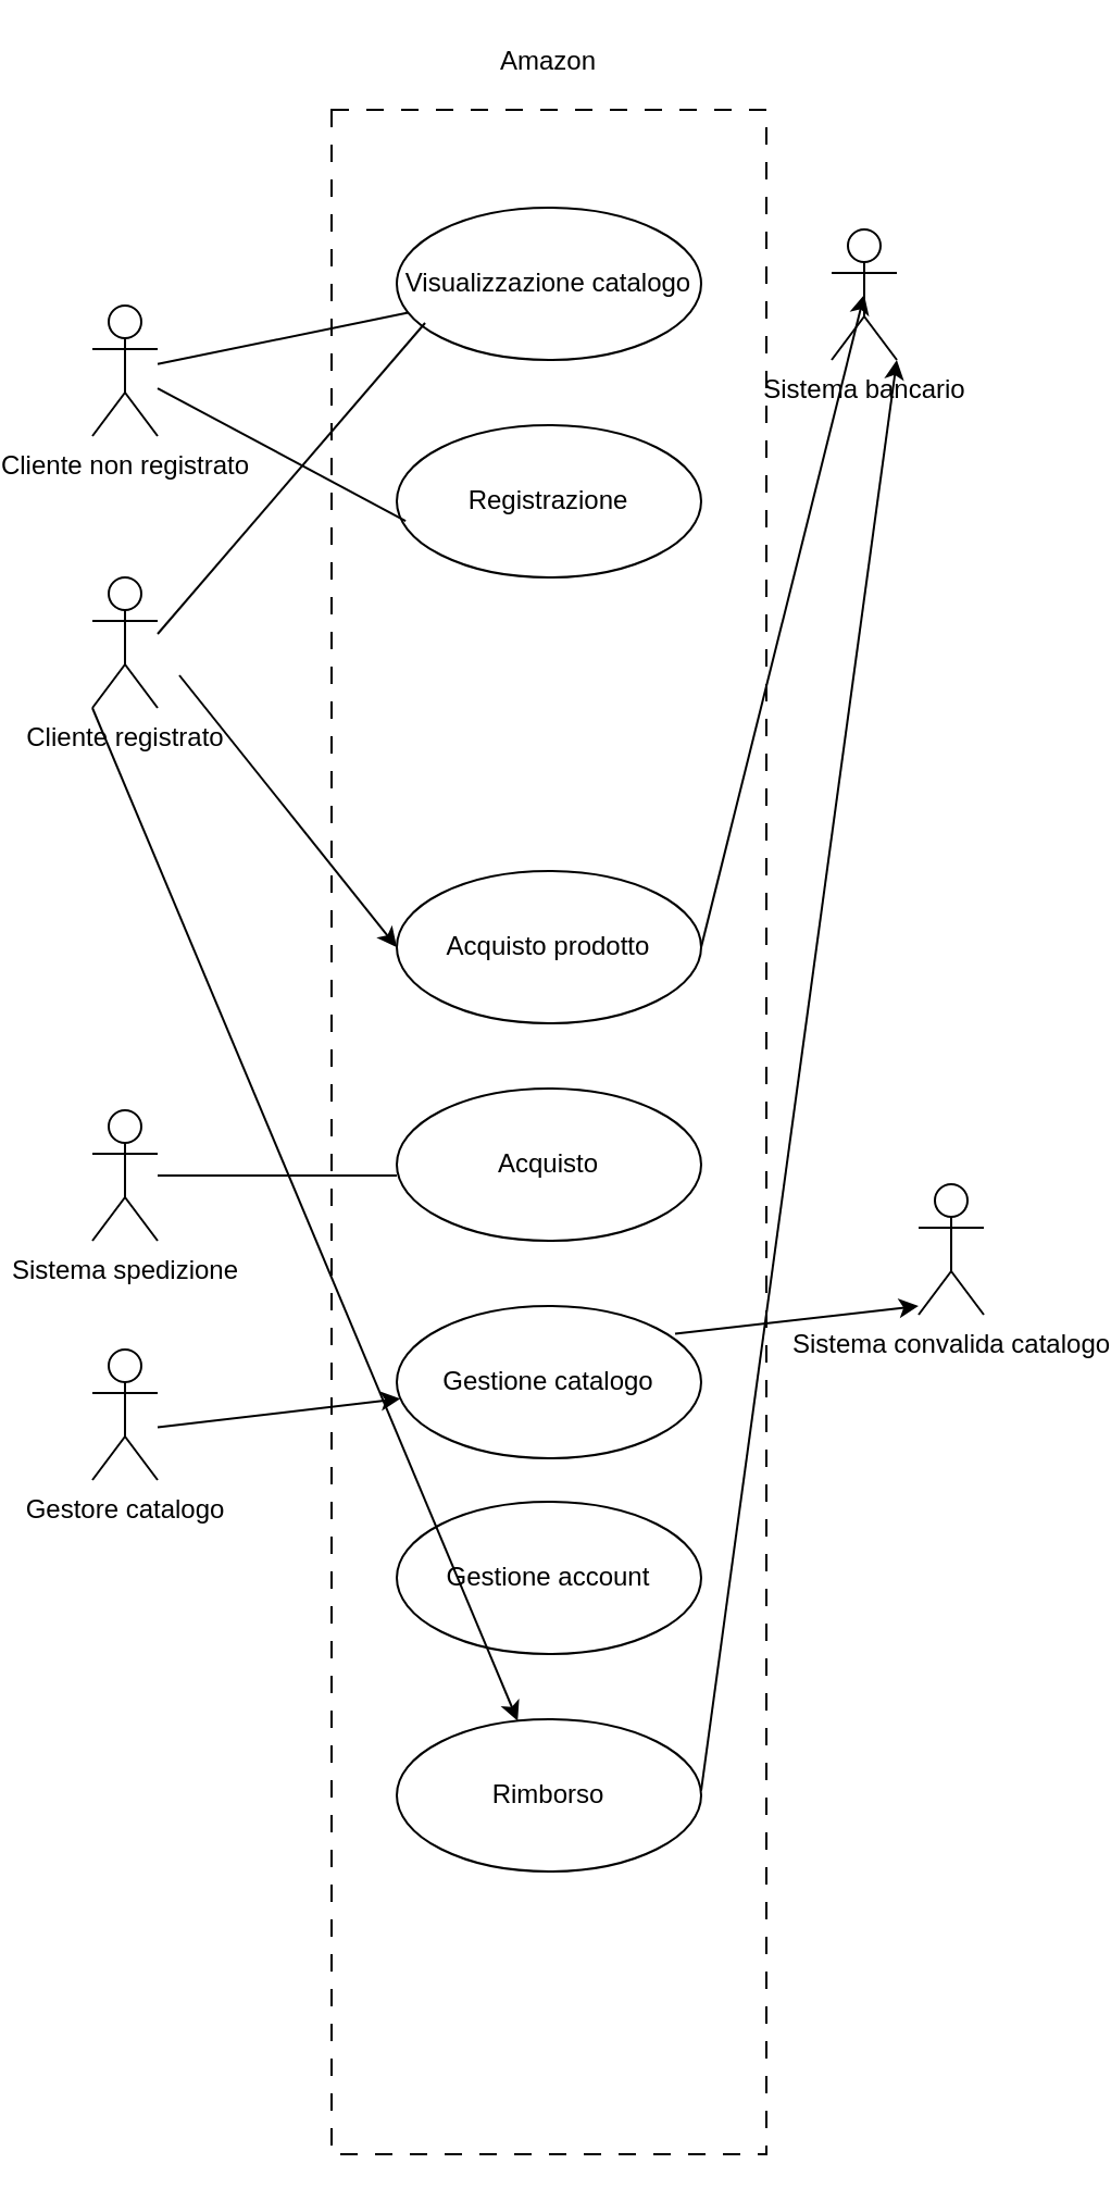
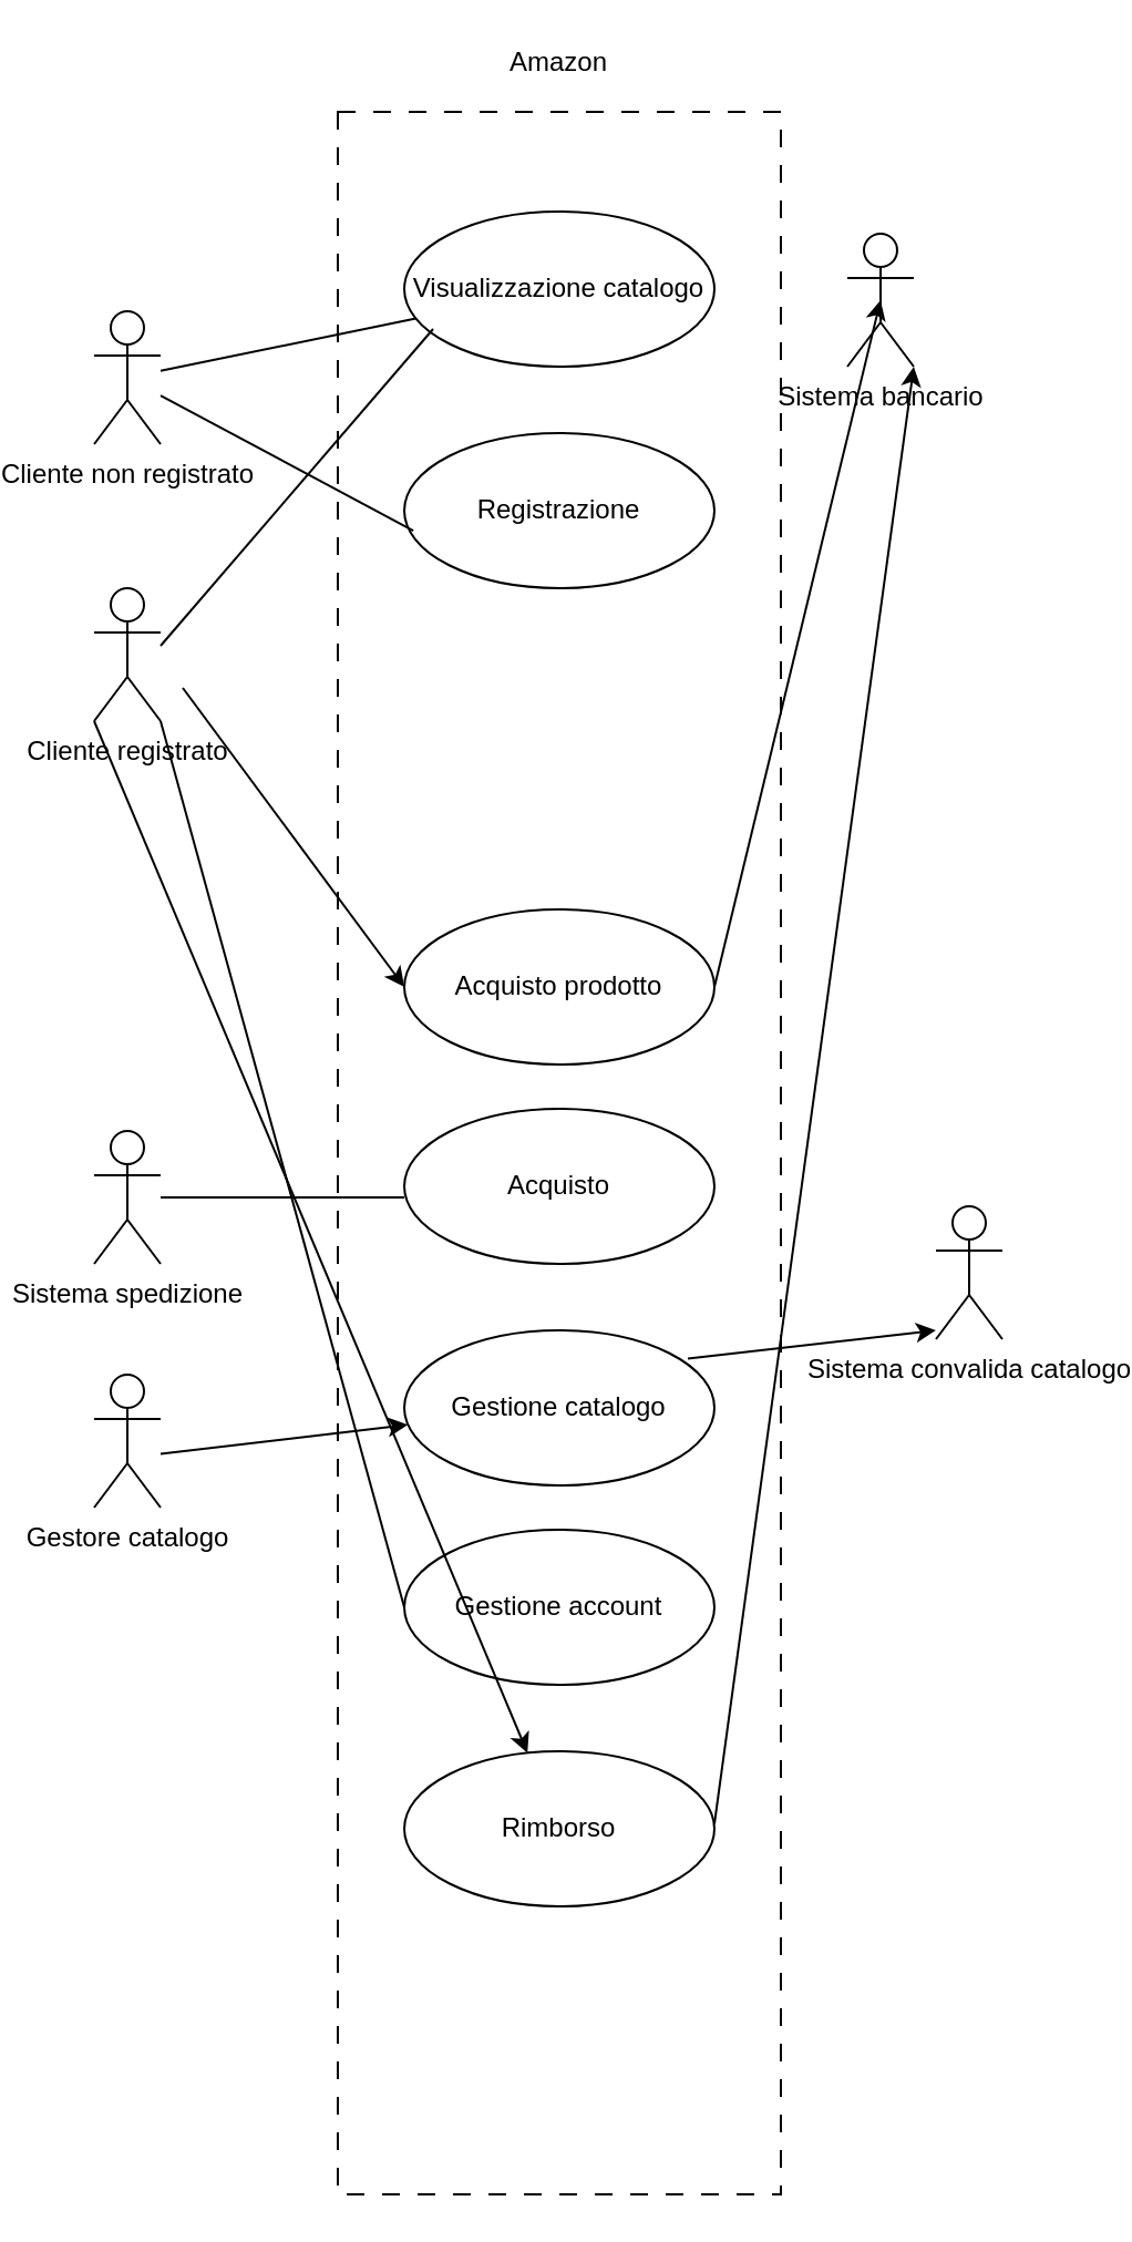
  <mxCell id="0" />
  <mxCell id="1" parent="0" />
  <mxCell id="2" value="" style="rounded=0;whiteSpace=wrap;html=1;dashed=1;dashPattern=8 8;" parent="1" vertex="1"><mxGeometry x="130" y="50" width="200" height="940" as="geometry" /></mxCell>
  <mxCell id="3" value="Cliente non registrato&lt;div&gt;&lt;br&gt;&lt;/div&gt;" style="shape=umlActor;verticalLabelPosition=bottom;verticalAlign=top;html=1;outlineConnect=0;" parent="1" vertex="1"><mxGeometry x="20" y="140" width="30" height="60" as="geometry" /></mxCell>
  <mxCell id="4" value="Cliente registrato&lt;div&gt;&lt;br&gt;&lt;div&gt;&lt;br&gt;&lt;/div&gt;&lt;/div&gt;" style="shape=umlActor;verticalLabelPosition=bottom;verticalAlign=top;html=1;outlineConnect=0;" parent="1" vertex="1"><mxGeometry x="20" y="265" width="30" height="60" as="geometry" /></mxCell>
  <mxCell id="5" value="Visuali&lt;span style=&quot;background-color: transparent; color: light-dark(rgb(0, 0, 0), rgb(255, 255, 255));&quot;&gt;zzazione catalogo&lt;/span&gt;" style="ellipse;whiteSpace=wrap;html=1;" parent="1" vertex="1"><mxGeometry x="160" y="95" width="140" height="70" as="geometry" /></mxCell>
  <mxCell id="6" value="Registrazione" style="ellipse;whiteSpace=wrap;html=1;" parent="1" vertex="1"><mxGeometry x="160" y="195" width="140" height="70" as="geometry" /></mxCell>
  <mxCell id="7" value="Amazon&lt;div&gt;&lt;br&gt;&lt;/div&gt;" style="text;html=1;align=center;verticalAlign=middle;whiteSpace=wrap;rounded=0;" parent="1" vertex="1"><mxGeometry x="200" y="20" width="60" height="30" as="geometry" /></mxCell>
  <mxCell id="8" style="edgeStyle=orthogonalEdgeStyle;rounded=0;orthogonalLoop=1;jettySize=auto;html=1;exitX=0.5;exitY=1;exitDx=0;exitDy=0;" parent="1" source="2" target="2" edge="1"><mxGeometry relative="1" as="geometry" /></mxCell>
  <mxCell id="9" style="edgeStyle=orthogonalEdgeStyle;rounded=0;orthogonalLoop=1;jettySize=auto;html=1;exitX=0.5;exitY=1;exitDx=0;exitDy=0;" parent="1" source="2" target="2" edge="1"><mxGeometry relative="1" as="geometry" /></mxCell>
  <mxCell id="10" value="" style="endArrow=none;html=1;rounded=0;" parent="1" source="3" target="5" edge="1"><mxGeometry width="50" height="50" relative="1" as="geometry"><mxPoint x="60" y="310" as="sourcePoint" /><mxPoint x="110" y="260" as="targetPoint" /></mxGeometry></mxCell>
  <mxCell id="11" value="" style="endArrow=none;html=1;rounded=0;entryX=0.029;entryY=0.629;entryDx=0;entryDy=0;entryPerimeter=0;" parent="1" source="3" target="6" edge="1"><mxGeometry width="50" height="50" relative="1" as="geometry"><mxPoint x="60" y="310" as="sourcePoint" /><mxPoint x="237" y="280" as="targetPoint" /></mxGeometry></mxCell>
  <mxCell id="12" value="" style="endArrow=none;html=1;rounded=0;entryX=0.093;entryY=0.757;entryDx=0;entryDy=0;entryPerimeter=0;" parent="1" target="5" edge="1"><mxGeometry width="50" height="50" relative="1" as="geometry"><mxPoint x="50" y="291" as="sourcePoint" /><mxPoint x="163" y="309" as="targetPoint" /></mxGeometry></mxCell>
- <mxCell id="13" value="Acquisto prodotto" style="ellipse;whiteSpace=wrap;html=1;" parent="1" vertex="1"><mxGeometry x="160" y="400" width="140" height="70" as="geometry" /></mxCell>
+ <mxCell id="13" value="Acquisto prodotto" style="ellipse;whiteSpace=wrap;html=1;" parent="1" vertex="1"><mxGeometry x="160" y="410" width="140" height="70" as="geometry" /></mxCell>
  <mxCell id="14" value="&lt;div&gt;Sistema bancario&lt;/div&gt;" style="shape=umlActor;verticalLabelPosition=bottom;verticalAlign=top;html=1;outlineConnect=0;" parent="1" vertex="1"><mxGeometry x="360" y="105" width="30" height="60" as="geometry" /></mxCell>
  <mxCell id="15" value="" style="endArrow=classic;html=1;rounded=0;entryX=0;entryY=0.5;entryDx=0;entryDy=0;" parent="1" target="13" edge="1"><mxGeometry width="50" height="50" relative="1" as="geometry"><mxPoint x="60" y="310" as="sourcePoint" /><mxPoint x="120" y="300" as="targetPoint" /></mxGeometry></mxCell>
  <mxCell id="16" value="" style="endArrow=classic;html=1;rounded=0;exitX=1;exitY=0.5;exitDx=0;exitDy=0;entryX=0.5;entryY=0.5;entryDx=0;entryDy=0;entryPerimeter=0;" parent="1" source="13" target="14" edge="1"><mxGeometry width="50" height="50" relative="1" as="geometry"><mxPoint x="290" y="400" as="sourcePoint" /><mxPoint x="380" y="190" as="targetPoint" /></mxGeometry></mxCell>
  <mxCell id="17" value="Sistema spedizione&lt;div&gt;&lt;br&gt;&lt;/div&gt;" style="shape=umlActor;verticalLabelPosition=bottom;verticalAlign=top;html=1;outlineConnect=0;" parent="1" vertex="1"><mxGeometry x="20" y="510" width="30" height="60" as="geometry" /></mxCell>
  <mxCell id="18" value="Acquisto" style="ellipse;whiteSpace=wrap;html=1;" parent="1" vertex="1"><mxGeometry x="160" y="500" width="140" height="70" as="geometry" /></mxCell>
  <mxCell id="19" value="" style="edgeStyle=orthogonalEdgeStyle;rounded=0;orthogonalLoop=1;jettySize=auto;html=1;endArrow=none;endFill=0;" parent="1" source="20" target="17" edge="1"><mxGeometry relative="1" as="geometry" /></mxCell>
  <mxCell id="20" value="" style="line;strokeWidth=1;fillColor=none;align=left;verticalAlign=middle;spacingTop=-1;spacingLeft=3;spacingRight=3;rotatable=0;labelPosition=right;points=[];portConstraint=eastwest;strokeColor=inherit;" parent="1" vertex="1"><mxGeometry x="120" y="536" width="40" height="8" as="geometry" /></mxCell>
  <mxCell id="21" value="Gestione catalogo" style="ellipse;whiteSpace=wrap;html=1;" parent="1" vertex="1"><mxGeometry x="160" y="600" width="140" height="70" as="geometry" /></mxCell>
  <mxCell id="22" value="Gestore catalogo" style="shape=umlActor;verticalLabelPosition=bottom;verticalAlign=top;html=1;" parent="1" vertex="1"><mxGeometry x="20" y="620" width="30" height="60" as="geometry" /></mxCell>
  <mxCell id="23" value="" style="endArrow=classic;html=1;rounded=0;" parent="1" target="21" edge="1"><mxGeometry width="50" height="50" relative="1" as="geometry"><mxPoint x="50" y="655.79" as="sourcePoint" /><mxPoint x="110" y="650" as="targetPoint" /></mxGeometry></mxCell>
  <mxCell id="24" value="Sistema convalida catalogo&lt;div&gt;&lt;br&gt;&lt;/div&gt;" style="shape=umlActor;verticalLabelPosition=bottom;verticalAlign=top;html=1;" parent="1" vertex="1"><mxGeometry x="400" y="544" width="30" height="60" as="geometry" /></mxCell>
  <mxCell id="25" value="" style="endArrow=classic;html=1;rounded=0;" parent="1" edge="1"><mxGeometry width="50" height="50" relative="1" as="geometry"><mxPoint x="288" y="612.79" as="sourcePoint" /><mxPoint x="400" y="600" as="targetPoint" /></mxGeometry></mxCell>
  <mxCell id="26" value="Gestione account" style="ellipse;whiteSpace=wrap;html=1;" vertex="1" parent="1"><mxGeometry x="160" y="690" width="140" height="70" as="geometry" /></mxCell>
+ <mxCell id="27" value="" style="endArrow=none;html=1;rounded=0;exitX=1;exitY=1;exitDx=0;exitDy=0;exitPerimeter=0;entryX=0;entryY=0.5;entryDx=0;entryDy=0;endFill=0;" edge="1" parent="1" target="26" source="4"><mxGeometry width="50" height="50" relative="1" as="geometry"><mxPoint x="50" y="745.79" as="sourcePoint" /><mxPoint x="110" y="740" as="targetPoint" /></mxGeometry></mxCell>
  <mxCell id="28" value="Rimborso" style="ellipse;whiteSpace=wrap;html=1;" vertex="1" parent="1"><mxGeometry x="160" y="790" width="140" height="70" as="geometry" /></mxCell>
  <mxCell id="29" value="" style="endArrow=classic;html=1;rounded=0;exitX=0;exitY=1;exitDx=0;exitDy=0;exitPerimeter=0;" edge="1" parent="1" target="28" source="4"><mxGeometry width="50" height="50" relative="1" as="geometry"><mxPoint x="50" y="845.79" as="sourcePoint" /><mxPoint x="110" y="840" as="targetPoint" /></mxGeometry></mxCell>
  <mxCell id="30" value="" style="endArrow=classic;html=1;rounded=0;entryX=1;entryY=1;entryDx=0;entryDy=0;entryPerimeter=0;" edge="1" parent="1" target="14"><mxGeometry width="50" height="50" relative="1" as="geometry"><mxPoint x="300" y="822.79" as="sourcePoint" /><mxPoint x="412" y="810" as="targetPoint" /></mxGeometry></mxCell>
